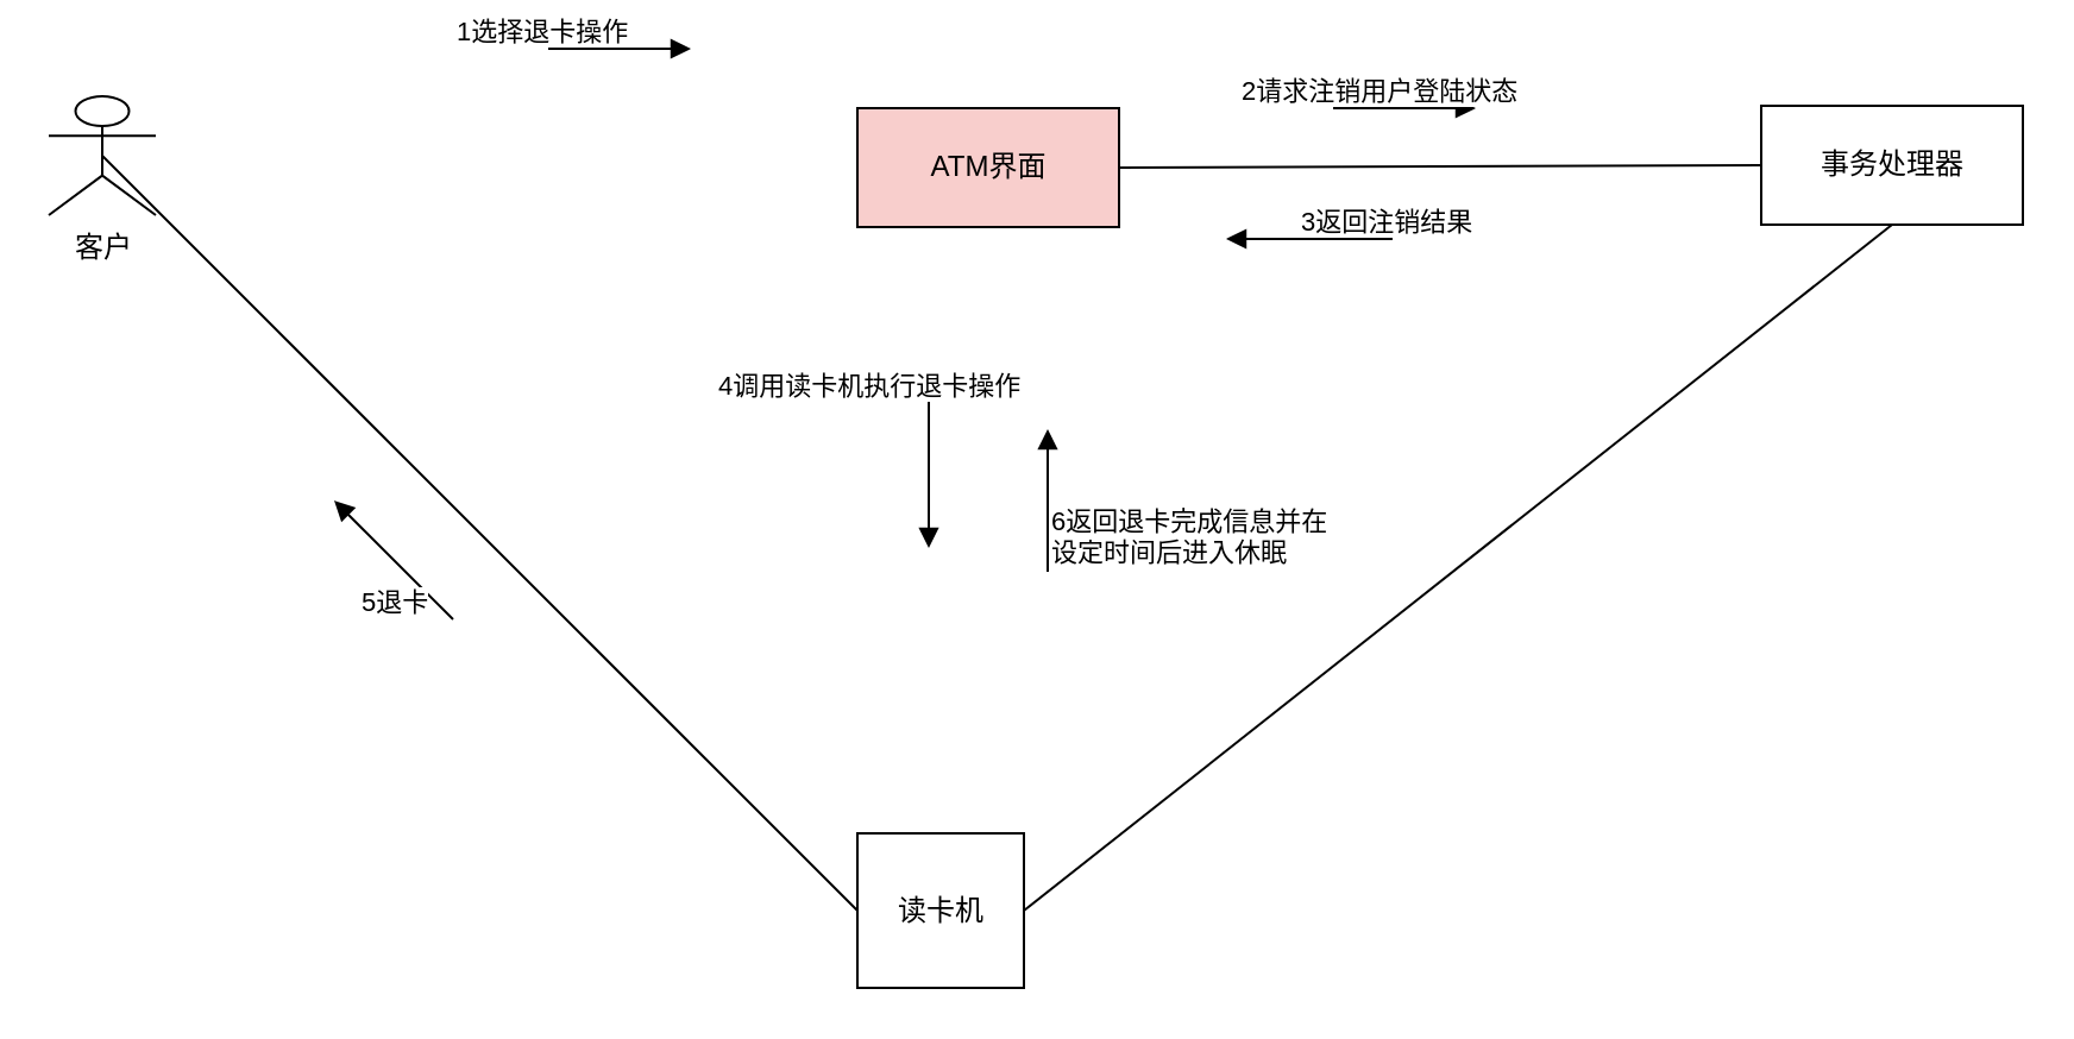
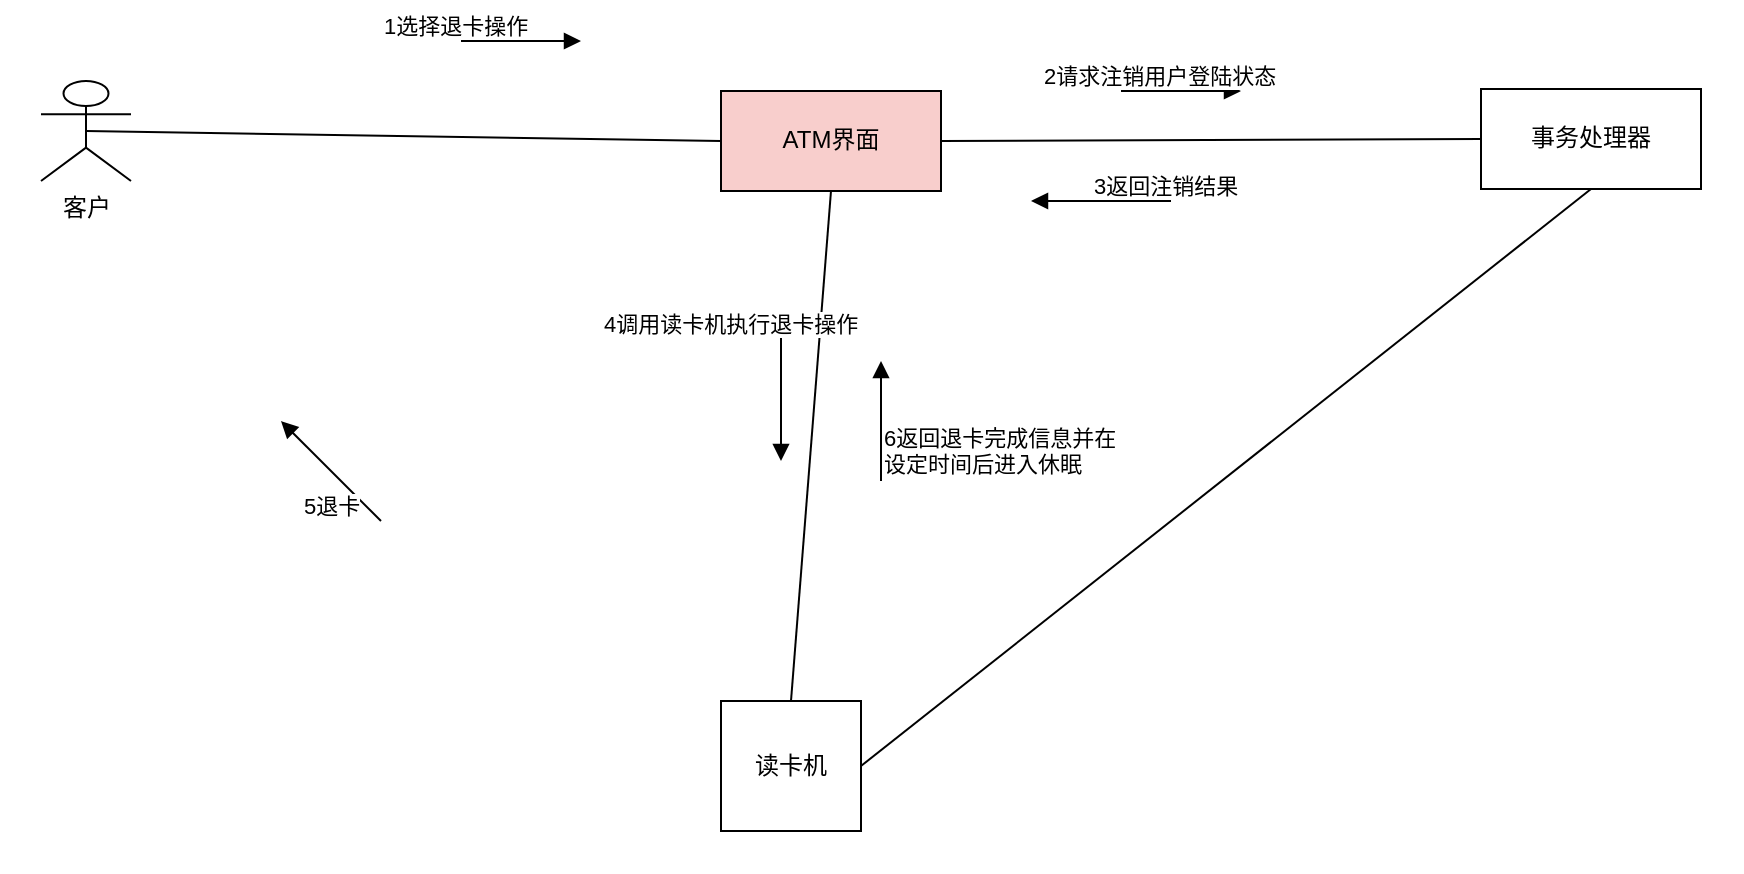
  <mxCell id="0" />
  <mxCell id="1" parent="0" />
- <mxCell id="2" style="rounded=0;orthogonalLoop=1;jettySize=auto;html=1;exitX=0.5;exitY=0.5;exitDx=0;exitDy=0;exitPerimeter=0;entryX=0;entryY=0.5;entryDx=0;entryDy=0;endArrow=none;endFill=0;" parent="1" source="4" target="10" edge="1"><mxGeometry relative="1" as="geometry" /></mxCell>
+ <mxCell id="3" style="edgeStyle=none;rounded=0;orthogonalLoop=1;jettySize=auto;html=1;exitX=0.5;exitY=0.5;exitDx=0;exitDy=0;exitPerimeter=0;entryX=0;entryY=0.5;entryDx=0;entryDy=0;endArrow=none;endFill=0;" parent="1" source="4" target="7" edge="1"><mxGeometry relative="1" as="geometry" /></mxCell>
  <mxCell id="4" value="客户&lt;br&gt;" style="shape=umlActor;verticalLabelPosition=bottom;verticalAlign=top;html=1;outlineConnect=0;" parent="1" vertex="1"><mxGeometry x="20" y="40" width="45" height="50" as="geometry" /></mxCell>
+ <mxCell id="5" style="edgeStyle=none;rounded=0;orthogonalLoop=1;jettySize=auto;html=1;exitX=0.5;exitY=1;exitDx=0;exitDy=0;entryX=0.5;entryY=0;entryDx=0;entryDy=0;endArrow=none;endFill=0;" parent="1" source="7" target="10" edge="1"><mxGeometry relative="1" as="geometry" /></mxCell>
  <mxCell id="6" style="edgeStyle=none;rounded=0;orthogonalLoop=1;jettySize=auto;html=1;exitX=1;exitY=0.5;exitDx=0;exitDy=0;entryX=0;entryY=0.5;entryDx=0;entryDy=0;endArrow=none;endFill=0;" parent="1" source="7" target="8" edge="1"><mxGeometry relative="1" as="geometry" /></mxCell>
  <mxCell id="7" value="ATM界面" style="html=1;fillColor=#f8cecc;" parent="1" vertex="1"><mxGeometry x="360" y="45" width="110" height="50" as="geometry" /></mxCell>
  <mxCell id="8" value="事务处理器&lt;span style=&quot;color: rgba(0 , 0 , 0 , 0) ; font-family: monospace ; font-size: 0px&quot;&gt;%3CmxGraphModel%3E%3Croot%3E%3CmxCell%20id%3D%220%22%2F%3E%3CmxCell%20id%3D%221%22%20parent%3D%220%22%2F%3E%3CmxCell%20id%3D%222%22%20value%3D%22ATM%E7%95%8C%E9%9D%A2%22%20style%3D%22html%3D1%3B%22%20vertex%3D%221%22%20parent%3D%221%22%3E%3CmxGeometry%20x%3D%22530%22%20y%3D%22340%22%20width%3D%22110%22%20height%3D%2250%22%20as%3D%22geometry%22%2F%3E%3C%2FmxCell%3E%3C%2Froot%3E%3C%2FmxGraphModel%3E&lt;/span&gt;" style="html=1;" parent="1" vertex="1"><mxGeometry x="740" y="44" width="110" height="50" as="geometry" /></mxCell>
  <mxCell id="9" style="edgeStyle=none;rounded=0;orthogonalLoop=1;jettySize=auto;html=1;exitX=1;exitY=0.5;exitDx=0;exitDy=0;entryX=0.5;entryY=1;entryDx=0;entryDy=0;endArrow=none;endFill=0;" parent="1" source="10" target="8" edge="1"><mxGeometry relative="1" as="geometry" /></mxCell>
  <mxCell id="10" value="读卡机" style="html=1;" parent="1" vertex="1"><mxGeometry x="360" y="350" width="70" height="65" as="geometry" /></mxCell>
  <mxCell id="11" value="" style="endArrow=block;endFill=1;html=1;align=left;verticalAlign=top;rounded=0;" parent="1" edge="1"><mxGeometry x="-1" relative="1" as="geometry"><mxPoint x="440" y="240" as="sourcePoint" /><mxPoint x="440" y="180" as="targetPoint" /></mxGeometry></mxCell>
  <mxCell id="12" value="6返回退卡完成信息并在&lt;br&gt;设定时间后进入休眠" style="edgeLabel;resizable=0;html=1;align=left;verticalAlign=bottom;" parent="11" connectable="0" vertex="1"><mxGeometry x="-1" relative="1" as="geometry" /></mxCell>
  <mxCell id="13" value="" style="endArrow=block;endFill=1;html=1;align=left;verticalAlign=top;rounded=0;" parent="1" edge="1"><mxGeometry x="-1" relative="1" as="geometry"><mxPoint x="190" y="260" as="sourcePoint" /><mxPoint x="140" y="210" as="targetPoint" /></mxGeometry></mxCell>
  <mxCell id="14" value="5退卡" style="edgeLabel;resizable=0;html=1;align=left;verticalAlign=bottom;" parent="13" connectable="0" vertex="1"><mxGeometry x="-1" relative="1" as="geometry"><mxPoint x="-40" y="1" as="offset" /></mxGeometry></mxCell>
  <mxCell id="15" value="" style="endArrow=block;endFill=1;html=1;align=left;verticalAlign=top;rounded=0;" parent="1" edge="1"><mxGeometry x="-1" relative="1" as="geometry"><mxPoint x="390" y="160" as="sourcePoint" /><mxPoint x="390" y="230" as="targetPoint" /></mxGeometry></mxCell>
  <mxCell id="16" value="4调用读卡机执行退卡操作" style="edgeLabel;resizable=0;html=1;align=left;verticalAlign=bottom;" parent="15" connectable="0" vertex="1"><mxGeometry x="-1" relative="1" as="geometry"><mxPoint x="-90" y="10" as="offset" /></mxGeometry></mxCell>
  <mxCell id="17" value="" style="endArrow=block;endFill=1;html=1;align=left;verticalAlign=top;rounded=0;" parent="1" edge="1"><mxGeometry x="-1" relative="1" as="geometry"><mxPoint x="560" y="45" as="sourcePoint" /><mxPoint x="620" y="45" as="targetPoint" /></mxGeometry></mxCell>
  <mxCell id="18" value="2请求注销用户登陆状态" style="edgeLabel;resizable=0;html=1;align=left;verticalAlign=bottom;" parent="17" connectable="0" vertex="1"><mxGeometry x="-1" relative="1" as="geometry"><mxPoint x="-40" y="1" as="offset" /></mxGeometry></mxCell>
  <mxCell id="19" value="" style="endArrow=block;endFill=1;html=1;align=left;verticalAlign=top;rounded=0;" parent="1" edge="1"><mxGeometry x="-1" relative="1" as="geometry"><mxPoint x="585" y="100" as="sourcePoint" /><mxPoint x="515" y="100" as="targetPoint" /></mxGeometry></mxCell>
  <mxCell id="20" value="3返回注销结果" style="edgeLabel;resizable=0;html=1;align=left;verticalAlign=bottom;" parent="19" connectable="0" vertex="1"><mxGeometry x="-1" relative="1" as="geometry"><mxPoint x="-40" y="1" as="offset" /></mxGeometry></mxCell>
  <mxCell id="21" value="" style="endArrow=block;endFill=1;html=1;align=left;verticalAlign=top;rounded=0;" parent="1" edge="1"><mxGeometry x="-1" relative="1" as="geometry"><mxPoint x="230" y="20" as="sourcePoint" /><mxPoint x="290" y="20" as="targetPoint" /></mxGeometry></mxCell>
  <mxCell id="22" value="1选择退卡操作" style="edgeLabel;resizable=0;html=1;align=left;verticalAlign=bottom;" parent="21" connectable="0" vertex="1"><mxGeometry x="-1" relative="1" as="geometry"><mxPoint x="-40" y="1" as="offset" /></mxGeometry></mxCell>
